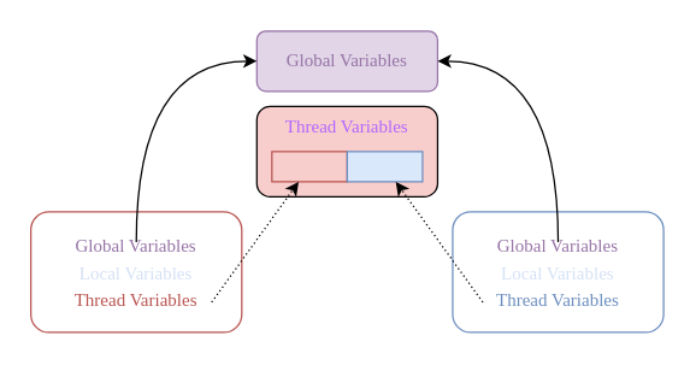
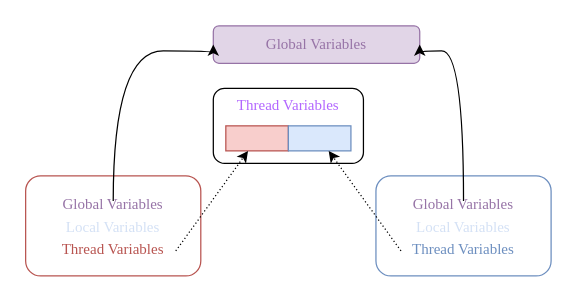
  <mxCell id="0" />
  <mxCell id="1" parent="0" />
- <mxCell id="2" value="&lt;font color=&quot;#9673a6&quot;&gt;Global Variables&lt;/font&gt;" style="rounded=1;whiteSpace=wrap;html=1;fontFamily=Comic Sans MS;fillColor=#e1d5e7;strokeColor=#9673a6;" parent="1" vertex="1"><mxGeometry x="170" y="20" width="120" height="40" as="geometry" /></mxCell>
- <mxCell id="3" value="&lt;font color=&quot;#b266ff&quot;&gt;Thread Variables&lt;/font&gt;" style="rounded=1;whiteSpace=wrap;html=1;verticalAlign=top;fontFamily=Comic Sans MS;fillColor=#f8cecc;" parent="1" vertex="1"><mxGeometry x="170" y="70" width="120" height="60" as="geometry" /></mxCell>
+ <mxCell id="2" value="&lt;font color=&quot;#9673a6&quot;&gt;Global Variables&lt;/font&gt;" style="rounded=1;whiteSpace=wrap;html=1;fontFamily=Comic Sans MS;fillColor=#e1d5e7;strokeColor=#9673a6;" parent="1" vertex="1"><mxGeometry x="170" y="20" width="165" height="30" as="geometry" /></mxCell>
+ <mxCell id="3" value="&lt;font color=&quot;#b266ff&quot;&gt;Thread Variables&lt;/font&gt;" style="rounded=1;whiteSpace=wrap;html=1;verticalAlign=top;fontFamily=Comic Sans MS;" parent="1" vertex="1"><mxGeometry x="170" y="70" width="120" height="60" as="geometry" /></mxCell>
  <mxCell id="4" value="" style="rounded=0;whiteSpace=wrap;html=1;fontFamily=Comic Sans MS;fillColor=#f8cecc;strokeColor=#b85450;" parent="1" vertex="1"><mxGeometry x="180" y="100" width="50" height="20" as="geometry" /></mxCell>
  <mxCell id="5" value="" style="rounded=0;whiteSpace=wrap;html=1;fontFamily=Comic Sans MS;fillColor=#dae8fc;strokeColor=#6c8ebf;" parent="1" vertex="1"><mxGeometry x="230" y="100" width="50" height="20" as="geometry" /></mxCell>
  <mxCell id="6" value="&lt;p style=&quot;line-height: 150%&quot;&gt;&lt;font color=&quot;#9673a6&quot;&gt;Global Variables&lt;/font&gt;&lt;br&gt;&lt;font color=&quot;#d4e1f5&quot;&gt;Local Variables&lt;/font&gt;&lt;br&gt;&lt;font color=&quot;#b85450&quot;&gt;Thread Variables&lt;/font&gt;&lt;br&gt;&lt;/p&gt;" style="rounded=1;whiteSpace=wrap;html=1;fontFamily=Comic Sans MS;strokeColor=#B85450;" parent="1" vertex="1"><mxGeometry x="20" y="140" width="140" height="80" as="geometry" /></mxCell>
  <mxCell id="7" value="&lt;p style=&quot;line-height: 150%&quot;&gt;&lt;font color=&quot;#9673a6&quot;&gt;Global Variables&lt;/font&gt;&lt;br&gt;&lt;font color=&quot;#d4e1f5&quot;&gt;Local Variables&lt;/font&gt;&lt;br&gt;&lt;font color=&quot;#6c8ebf&quot;&gt;Thread Variables&lt;/font&gt;&lt;br&gt;&lt;/p&gt;" style="rounded=1;whiteSpace=wrap;html=1;fontFamily=Comic Sans MS;strokeColor=#6C8EBF;" parent="1" vertex="1"><mxGeometry x="300" y="140" width="140" height="80" as="geometry" /></mxCell>
  <mxCell id="8" value="" style="endArrow=classic;html=1;fontFamily=Comic Sans MS;exitX=0.857;exitY=0.75;exitDx=0;exitDy=0;exitPerimeter=0;dashed=1;dashPattern=1 2;" parent="1" source="6" target="4" edge="1"><mxGeometry width="50" height="50" relative="1" as="geometry"><mxPoint x="190" y="240" as="sourcePoint" /><mxPoint x="240" y="190" as="targetPoint" /></mxGeometry></mxCell>
  <mxCell id="9" value="" style="endArrow=classic;html=1;dashed=1;dashPattern=1 2;fontFamily=Comic Sans MS;exitX=0.143;exitY=0.75;exitDx=0;exitDy=0;exitPerimeter=0;" parent="1" source="7" target="5" edge="1"><mxGeometry width="50" height="50" relative="1" as="geometry"><mxPoint x="230" y="220" as="sourcePoint" /><mxPoint x="280" y="170" as="targetPoint" /></mxGeometry></mxCell>
  <mxCell id="10" value="" style="endArrow=classic;html=1;fontFamily=Comic Sans MS;entryX=0;entryY=0.5;entryDx=0;entryDy=0;exitX=0.5;exitY=0.25;exitDx=0;exitDy=0;exitPerimeter=0;edgeStyle=orthogonalEdgeStyle;curved=1;strokeWidth=1;" parent="1" source="6" target="2" edge="1"><mxGeometry width="50" height="50" relative="1" as="geometry"><mxPoint x="80" y="120" as="sourcePoint" /><mxPoint x="130" y="70" as="targetPoint" /><Array as="points"><mxPoint x="90" y="40" /></Array></mxGeometry></mxCell>
  <mxCell id="11" value="" style="endArrow=classic;html=1;strokeWidth=1;fontFamily=Comic Sans MS;entryX=1;entryY=0.5;entryDx=0;entryDy=0;exitX=0.5;exitY=0.25;exitDx=0;exitDy=0;exitPerimeter=0;edgeStyle=orthogonalEdgeStyle;curved=1;" parent="1" source="7" target="2" edge="1"><mxGeometry width="50" height="50" relative="1" as="geometry"><mxPoint x="340" y="110" as="sourcePoint" /><mxPoint x="390" y="60" as="targetPoint" /><Array as="points"><mxPoint x="370" y="40" /></Array></mxGeometry></mxCell>
